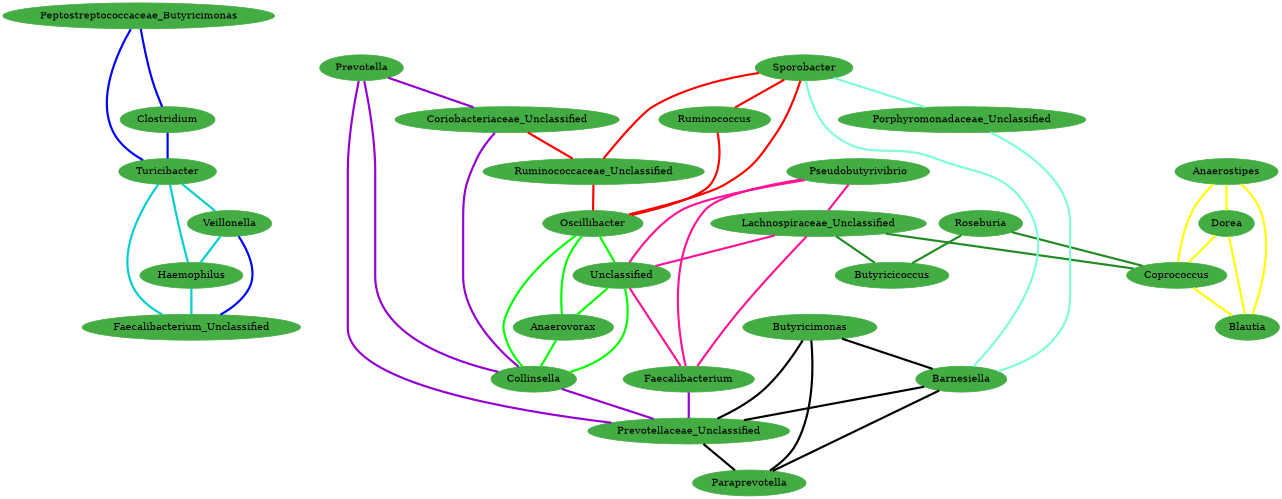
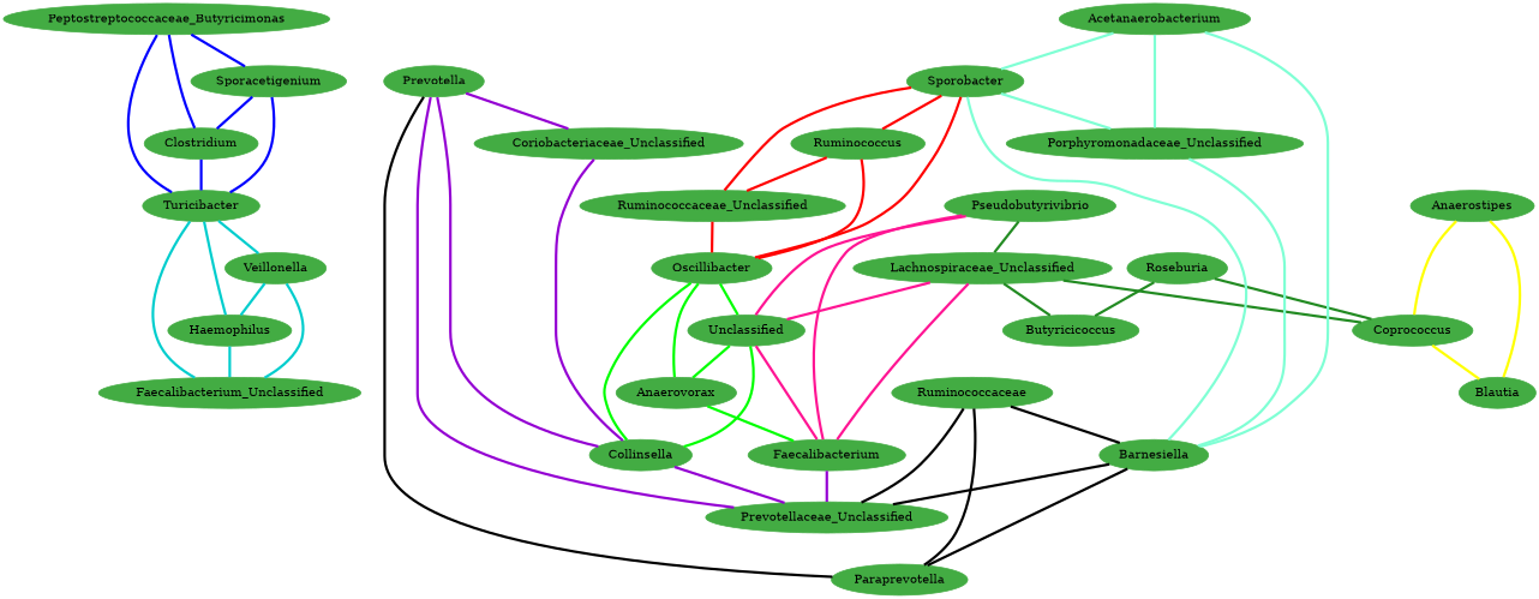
  graph {
    node [color="#43AC43" style=filled]
    edge [color=blue penwidth=3]
    Clostridium
    Turicibacter
    Haemophilus
    n4 [label=Faecalibacterium_Unclassified]
    Veillonella
    Collinsella
    Prevotellaceae_Unclassified
    Paraprevotella
    Coriobacteriaceae_Unclassified
    Anaerovorax
    Anaerostipes
    Coprococcus
-   Dorea
    Blautia
    Pseudobutyrivibrio
    Lachnospiraceae_Unclassified
    n17 [label=Unclassified]
    Faecalibacterium
    Butyricicoccus
    Roseburia
    n21 [label=Peptostreptococcaceae_Butyricimonas]
+   Sporacetigenium
    Barnesiella
-   Butyricimonas
+   Butyricimonas [label=Ruminococcaceae]
    Porphyromonadaceae_Unclassified
    Prevotella
+   Acetanaerobacterium
    Sporobacter
    Oscillibacter
    Ruminococcus
    Ruminococcaceae_Unclassified
    Clostridium -- Turicibacter
    Turicibacter -- Haemophilus [color=cyan3]
    Turicibacter -- n4 [color=cyan3]
    Turicibacter -- Veillonella [color=cyan3]
    Haemophilus -- n4 [color=cyan3]
    Veillonella -- Haemophilus [color=cyan3]
-   Veillonella -- n4
+   Veillonella -- n4 [color=cyan3]
    Collinsella -- Prevotellaceae_Unclassified [color=darkviolet]
-   Prevotellaceae_Unclassified -- Paraprevotella [color=gray0]
+   Prevotella -- Paraprevotella [color=gray0]
    Coriobacteriaceae_Unclassified -- Collinsella [color=darkviolet]
-   Anaerovorax -- Collinsella [color=green]
+   Anaerovorax -- Faecalibacterium [color=green]
    Anaerostipes -- Coprococcus [color=yellow]
-   Anaerostipes -- Dorea [color=yellow]
    Anaerostipes -- Blautia [color=yellow]
    Coprococcus -- Blautia [color=yellow]
-   Dorea -- Coprococcus [color=yellow]
-   Dorea -- Blautia [color=yellow]
-   Pseudobutyrivibrio -- Lachnospiraceae_Unclassified [color=deeppink]
+   Pseudobutyrivibrio -- Lachnospiraceae_Unclassified [color=forestgreen]
    Pseudobutyrivibrio -- n17 [color=deeppink]
    Pseudobutyrivibrio -- Faecalibacterium [color=deeppink]
    Lachnospiraceae_Unclassified -- Coprococcus [color=forestgreen]
    Lachnospiraceae_Unclassified -- n17 [color=deeppink]
    Lachnospiraceae_Unclassified -- Faecalibacterium [color=deeppink]
    Lachnospiraceae_Unclassified -- Butyricicoccus [color=forestgreen]
    n17 -- Collinsella [color=green]
    n17 -- Anaerovorax [color=green]
    n17 -- Faecalibacterium [color=deeppink]
    Faecalibacterium -- Prevotellaceae_Unclassified [color=darkviolet]
    Roseburia -- Coprococcus [color=forestgreen]
    Roseburia -- Butyricicoccus [color=forestgreen]
    n21 -- Clostridium
    n21 -- Turicibacter
+   n21 -- Sporacetigenium
+   Sporacetigenium -- Clostridium
+   Sporacetigenium -- Turicibacter
    Barnesiella -- Prevotellaceae_Unclassified [color=gray0]
    Barnesiella -- Paraprevotella [color=gray0]
    Butyricimonas -- Prevotellaceae_Unclassified [color=gray0]
    Butyricimonas -- Paraprevotella [color=gray0]
    Butyricimonas -- Barnesiella [color=gray0]
    Porphyromonadaceae_Unclassified -- Barnesiella [color=aquamarine]
    Prevotella -- Collinsella [color=darkviolet]
    Prevotella -- Prevotellaceae_Unclassified [color=darkviolet]
    Prevotella -- Coriobacteriaceae_Unclassified [color=darkviolet]
+   Acetanaerobacterium -- Barnesiella [color=aquamarine]
+   Acetanaerobacterium -- Porphyromonadaceae_Unclassified [color=aquamarine]
+   Acetanaerobacterium -- Sporobacter [color=aquamarine]
    Sporobacter -- Barnesiella [color=aquamarine]
    Sporobacter -- Porphyromonadaceae_Unclassified [color=aquamarine]
    Sporobacter -- Oscillibacter [color=red]
    Sporobacter -- Ruminococcus [color=red]
    Sporobacter -- Ruminococcaceae_Unclassified [color=red]
    Oscillibacter -- Collinsella [color=green]
    Oscillibacter -- Anaerovorax [color=green]
    Oscillibacter -- n17 [color=green]
    Ruminococcus -- Oscillibacter [color=red]
-   Coriobacteriaceae_Unclassified -- Ruminococcaceae_Unclassified [color=red]
+   Ruminococcus -- Ruminococcaceae_Unclassified [color=red]
    Ruminococcaceae_Unclassified -- Oscillibacter [color=red]
  }
